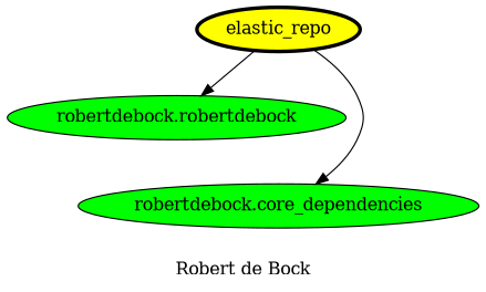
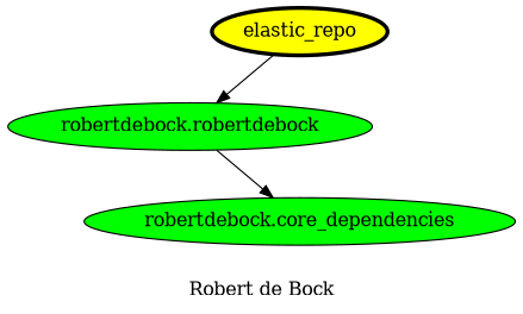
  digraph {
    label="Robert de Bock"
    node [fillcolor=green style=filled]
    elastic_repo [fillcolor=yellow penwidth=3]
    n2 [label="robertdebock.robertdebock"]
    "robertdebock.core_dependencies"
    elastic_repo -> n2
-   elastic_repo -> "robertdebock.core_dependencies"
+   n2 -> "robertdebock.core_dependencies"
  }
